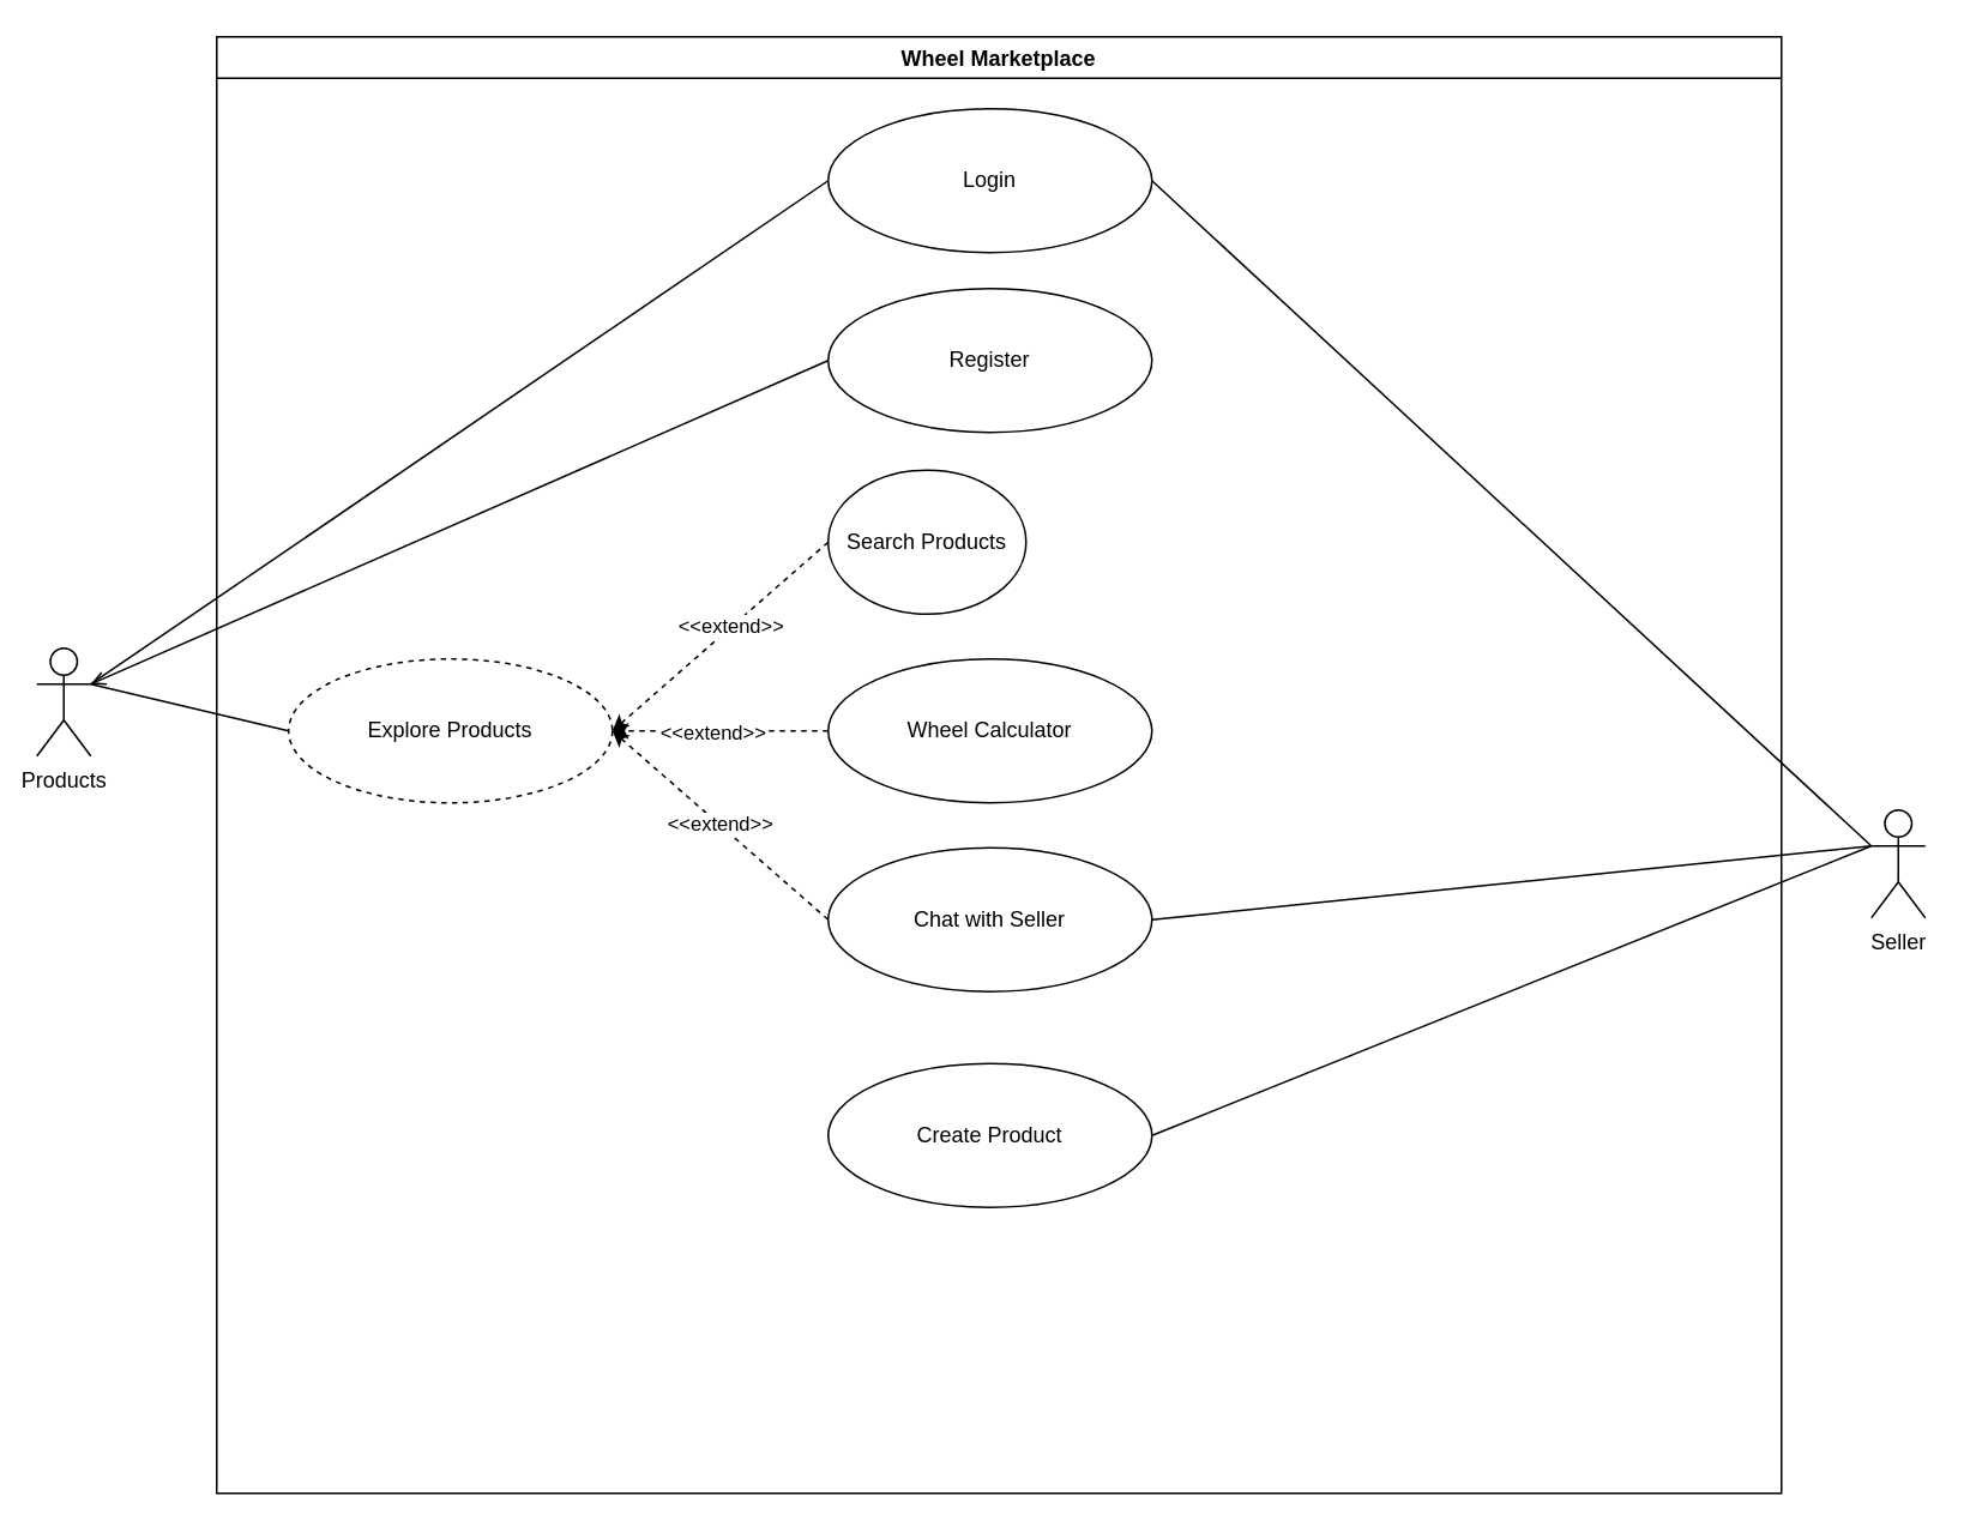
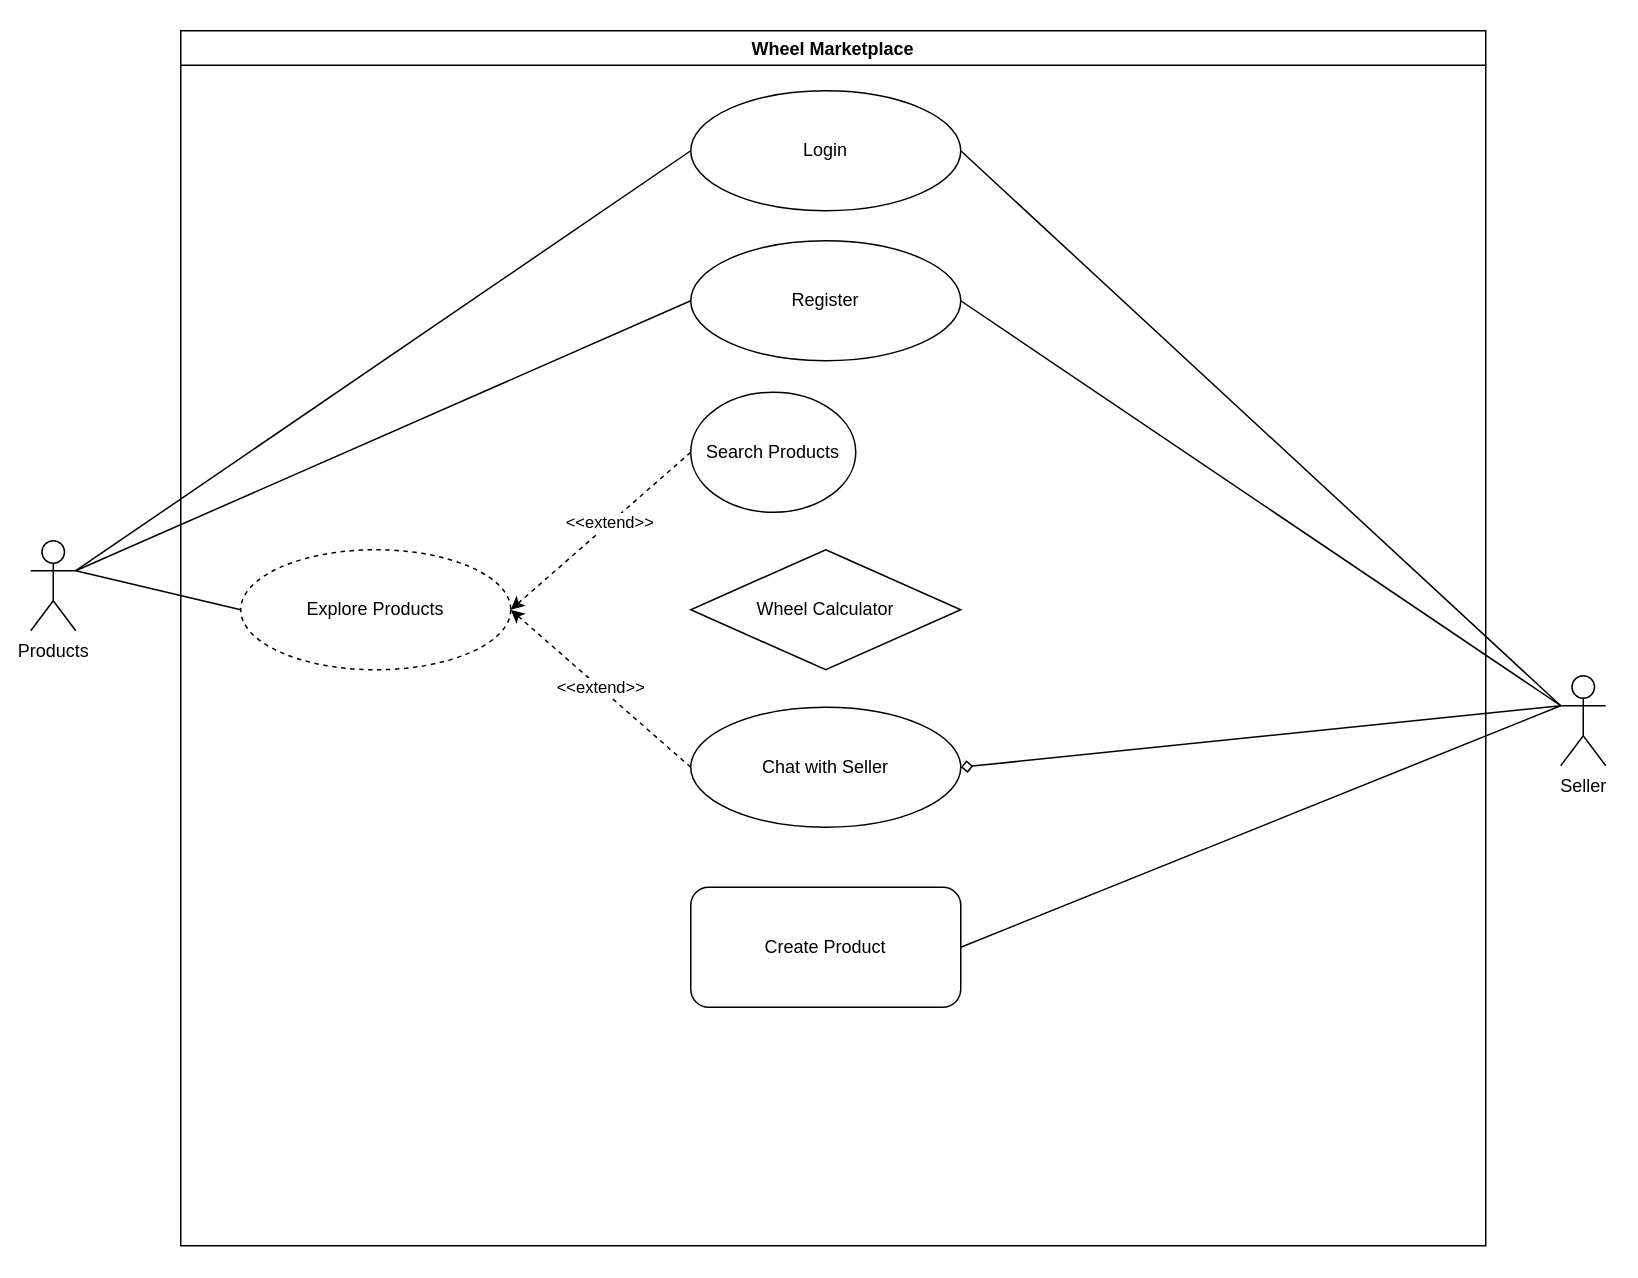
  <mxCell id="0" />
  <mxCell id="1" parent="0" />
  <mxCell id="2" style="edgeStyle=none;html=1;exitX=1;exitY=0.333;exitDx=0;exitDy=0;exitPerimeter=0;entryX=0;entryY=0.5;entryDx=0;entryDy=0;endArrow=none;endFill=0;" parent="1" source="4" target="7" edge="1"><mxGeometry relative="1" as="geometry" /></mxCell>
  <mxCell id="3" style="edgeStyle=none;html=1;exitX=1;exitY=0.333;exitDx=0;exitDy=0;exitPerimeter=0;entryX=0;entryY=0.5;entryDx=0;entryDy=0;endArrow=none;endFill=0;" parent="1" source="4" target="6" edge="1"><mxGeometry relative="1" as="geometry" /></mxCell>
  <mxCell id="4" value="Products" style="shape=umlActor;verticalLabelPosition=bottom;verticalAlign=top;html=1;outlineConnect=0;" parent="1" vertex="1"><mxGeometry x="20" y="360" width="30" height="60" as="geometry" /></mxCell>
  <mxCell id="5" value="Wheel Marketplace" style="swimlane;" parent="1" vertex="1"><mxGeometry x="120" y="20" width="870" height="810" as="geometry" /></mxCell>
  <mxCell id="6" value="Login" style="ellipse;whiteSpace=wrap;html=1;" parent="5" vertex="1"><mxGeometry x="340" y="40" width="180" height="80" as="geometry" /></mxCell>
  <mxCell id="7" value="Explore Products" style="ellipse;whiteSpace=wrap;html=1;dashed=1;" parent="5" vertex="1"><mxGeometry x="40" y="346" width="180" height="80" as="geometry" /></mxCell>
  <mxCell id="8" style="edgeStyle=none;html=1;exitX=0;exitY=0.5;exitDx=0;exitDy=0;entryX=1;entryY=0.5;entryDx=0;entryDy=0;dashed=1;" parent="5" source="10" target="7" edge="1"><mxGeometry relative="1" as="geometry" /></mxCell>
  <mxCell id="9" value="&amp;lt;&amp;lt;extend&amp;gt;&amp;gt;" style="edgeLabel;html=1;align=center;verticalAlign=middle;resizable=0;points=[];" parent="8" vertex="1" connectable="0"><mxGeometry x="-0.11" y="-1" relative="1" as="geometry"><mxPoint as="offset" /></mxGeometry></mxCell>
  <mxCell id="10" value="Search Products" style="ellipse;whiteSpace=wrap;html=1;" parent="5" vertex="1"><mxGeometry x="340" y="241" width="110" height="80" as="geometry" /></mxCell>
- <mxCell id="11" value="Wheel Calculator" style="ellipse;whiteSpace=wrap;html=1;" parent="5" vertex="1"><mxGeometry x="340" y="346" width="180" height="80" as="geometry" /></mxCell>
+ <mxCell id="11" value="Wheel Calculator" style="rhombus;whiteSpace=wrap;html=1;" parent="5" vertex="1"><mxGeometry x="340" y="346" width="180" height="80" as="geometry" /></mxCell>
  <mxCell id="12" value="&amp;lt;&amp;lt;extend&amp;gt;&amp;gt;" style="edgeStyle=none;html=1;exitX=0;exitY=0.5;exitDx=0;exitDy=0;entryX=1;entryY=0.5;entryDx=0;entryDy=0;dashed=1;" parent="5" source="13" target="7" edge="1"><mxGeometry relative="1" as="geometry"><mxPoint x="240" y="456" as="targetPoint" /></mxGeometry></mxCell>
  <mxCell id="13" value="Chat with Seller" style="ellipse;whiteSpace=wrap;html=1;" parent="5" vertex="1"><mxGeometry x="340" y="451" width="180" height="80" as="geometry" /></mxCell>
- <mxCell id="14" style="edgeStyle=none;html=1;exitX=0;exitY=0.5;exitDx=0;exitDy=0;dashed=1;" parent="5" source="11" target="7" edge="1"><mxGeometry relative="1" as="geometry"><mxPoint x="220" y="486" as="targetPoint" /></mxGeometry></mxCell>
- <mxCell id="15" value="&amp;lt;&amp;lt;extend&amp;gt;&amp;gt;" style="edgeLabel;html=1;align=center;verticalAlign=middle;resizable=0;points=[];" parent="14" vertex="1" connectable="0"><mxGeometry x="0.086" relative="1" as="geometry"><mxPoint as="offset" /></mxGeometry></mxCell>
- <mxCell id="16" value="Create Product" style="ellipse;whiteSpace=wrap;html=1;" parent="5" vertex="1"><mxGeometry x="340" y="571" width="180" height="80" as="geometry" /></mxCell>
+ <mxCell id="16" value="Create Product" style="whiteSpace=wrap;html=1;rounded=1;" parent="5" vertex="1"><mxGeometry x="340" y="571" width="180" height="80" as="geometry" /></mxCell>
  <mxCell id="17" value="Register" style="ellipse;whiteSpace=wrap;html=1;" parent="5" vertex="1"><mxGeometry x="340" y="140" width="180" height="80" as="geometry" /></mxCell>
- <mxCell id="18" style="edgeStyle=none;html=1;exitX=0;exitY=0.333;exitDx=0;exitDy=0;exitPerimeter=0;entryX=1;entryY=0.5;entryDx=0;entryDy=0;endArrow=none;endFill=0;" parent="1" source="19" target="13" edge="1"><mxGeometry relative="1" as="geometry" /></mxCell>
+ <mxCell id="18" style="edgeStyle=none;html=1;exitX=0;exitY=0.333;exitDx=0;exitDy=0;exitPerimeter=0;entryX=1;entryY=0.5;entryDx=0;entryDy=0;endArrow=diamond;endFill=0;" parent="1" source="19" target="13" edge="1"><mxGeometry relative="1" as="geometry" /></mxCell>
  <mxCell id="19" value="Seller" style="shape=umlActor;verticalLabelPosition=bottom;verticalAlign=top;html=1;outlineConnect=0;" parent="1" vertex="1"><mxGeometry x="1040" y="450" width="30" height="60" as="geometry" /></mxCell>
- <mxCell id="20" style="edgeStyle=none;html=1;exitX=0;exitY=0.5;exitDx=0;exitDy=0;entryX=1;entryY=0.333;entryDx=0;entryDy=0;entryPerimeter=0;endArrow=open;endFill=0;" parent="1" source="17" target="4" edge="1"><mxGeometry relative="1" as="geometry" /></mxCell>
+ <mxCell id="20" style="edgeStyle=none;html=1;exitX=0;exitY=0.5;exitDx=0;exitDy=0;entryX=1;entryY=0.333;entryDx=0;entryDy=0;entryPerimeter=0;endArrow=none;endFill=0;" parent="1" source="17" target="4" edge="1"><mxGeometry relative="1" as="geometry" /></mxCell>
+ <mxCell id="21" style="edgeStyle=none;html=1;exitX=1;exitY=0.5;exitDx=0;exitDy=0;entryX=0;entryY=0.333;entryDx=0;entryDy=0;entryPerimeter=0;endArrow=none;endFill=0;" parent="1" source="17" target="19" edge="1"><mxGeometry relative="1" as="geometry" /></mxCell>
  <mxCell id="22" style="edgeStyle=none;html=1;exitX=1;exitY=0.5;exitDx=0;exitDy=0;endArrow=none;endFill=0;" parent="1" source="6" edge="1"><mxGeometry relative="1" as="geometry"><mxPoint x="1040" y="470" as="targetPoint" /></mxGeometry></mxCell>
  <mxCell id="23" style="edgeStyle=none;html=1;exitX=1;exitY=0.5;exitDx=0;exitDy=0;fontSize=36;endArrow=none;endFill=0;" parent="1" source="16" edge="1"><mxGeometry relative="1" as="geometry"><mxPoint x="1040" y="470" as="targetPoint" /></mxGeometry></mxCell>
